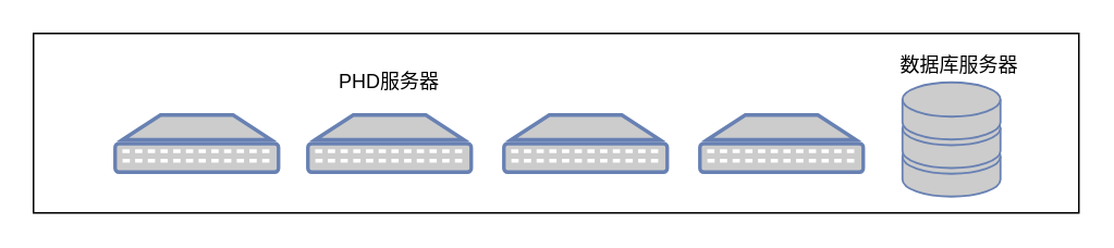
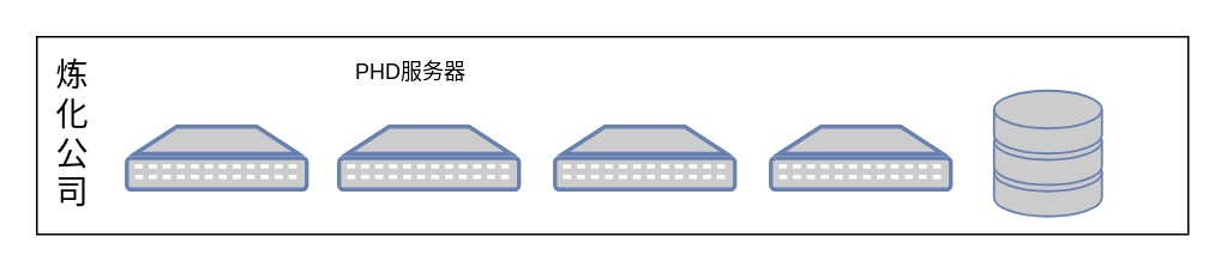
  <mxCell id="0" />
  <mxCell id="1" parent="0" />
  <mxCell id="2" value="" style="rounded=0;whiteSpace=wrap;html=1;fillColor=none;" vertex="1" parent="1"><mxGeometry x="20" y="20" width="640" height="110" as="geometry" /></mxCell>
  <mxCell id="3" value="" style="fontColor=#0066CC;verticalAlign=top;verticalLabelPosition=bottom;labelPosition=center;align=center;html=1;outlineConnect=0;fillColor=#CCCCCC;strokeColor=#6881B3;gradientColor=none;gradientDirection=north;strokeWidth=2;shape=mxgraph.networks.patch_panel;" vertex="1" parent="1"><mxGeometry x="70" y="70" width="100" height="35" as="geometry" /></mxCell>
  <mxCell id="4" value="" style="fontColor=#0066CC;verticalAlign=top;verticalLabelPosition=bottom;labelPosition=center;align=center;html=1;outlineConnect=0;fillColor=#CCCCCC;strokeColor=#6881B3;gradientColor=none;gradientDirection=north;strokeWidth=2;shape=mxgraph.networks.storage;" vertex="1" parent="1"><mxGeometry x="552" y="50" width="60" height="70" as="geometry" /></mxCell>
- <mxCell id="5" value="数据库服务器" style="text;html=1;strokeColor=none;fillColor=none;align=center;verticalAlign=middle;whiteSpace=wrap;rounded=0;" vertex="1" parent="1"><mxGeometry x="542" y="30" width="90" height="20" as="geometry" /></mxCell>
  <mxCell id="6" value="" style="fontColor=#0066CC;verticalAlign=top;verticalLabelPosition=bottom;labelPosition=center;align=center;html=1;outlineConnect=0;fillColor=#CCCCCC;strokeColor=#6881B3;gradientColor=none;gradientDirection=north;strokeWidth=2;shape=mxgraph.networks.patch_panel;" vertex="1" parent="1"><mxGeometry x="188" y="70" width="100" height="35" as="geometry" /></mxCell>
- <mxCell id="7" value="PHD服务器" style="text;html=1;strokeColor=none;fillColor=none;align=center;verticalAlign=middle;whiteSpace=wrap;rounded=0;" vertex="1" parent="1"><mxGeometry x="193" y="40" width="90" height="20" as="geometry" /></mxCell>
+ <mxCell id="7" value="PHD服务器" style="text;html=1;strokeColor=none;fillColor=none;align=center;verticalAlign=middle;whiteSpace=wrap;rounded=0;" vertex="1" parent="1"><mxGeometry x="183" y="30" width="90" height="20" as="geometry" /></mxCell>
+ <mxCell id="8" value="&lt;font style=&quot;font-size: 18px&quot;&gt;炼&lt;br&gt;化&lt;br&gt;公&lt;br&gt;司&lt;/font&gt;" style="text;html=1;strokeColor=none;fillColor=none;align=center;verticalAlign=middle;whiteSpace=wrap;rounded=0;" vertex="1" parent="1"><mxGeometry x="20" y="25" width="40" height="100" as="geometry" /></mxCell>
  <mxCell id="9" value="" style="fontColor=#0066CC;verticalAlign=top;verticalLabelPosition=bottom;labelPosition=center;align=center;html=1;outlineConnect=0;fillColor=#CCCCCC;strokeColor=#6881B3;gradientColor=none;gradientDirection=north;strokeWidth=2;shape=mxgraph.networks.patch_panel;" vertex="1" parent="1"><mxGeometry x="308" y="70" width="100" height="35" as="geometry" /></mxCell>
  <mxCell id="10" value="" style="fontColor=#0066CC;verticalAlign=top;verticalLabelPosition=bottom;labelPosition=center;align=center;html=1;outlineConnect=0;fillColor=#CCCCCC;strokeColor=#6881B3;gradientColor=none;gradientDirection=north;strokeWidth=2;shape=mxgraph.networks.patch_panel;" vertex="1" parent="1"><mxGeometry x="428" y="70" width="100" height="35" as="geometry" /></mxCell>
